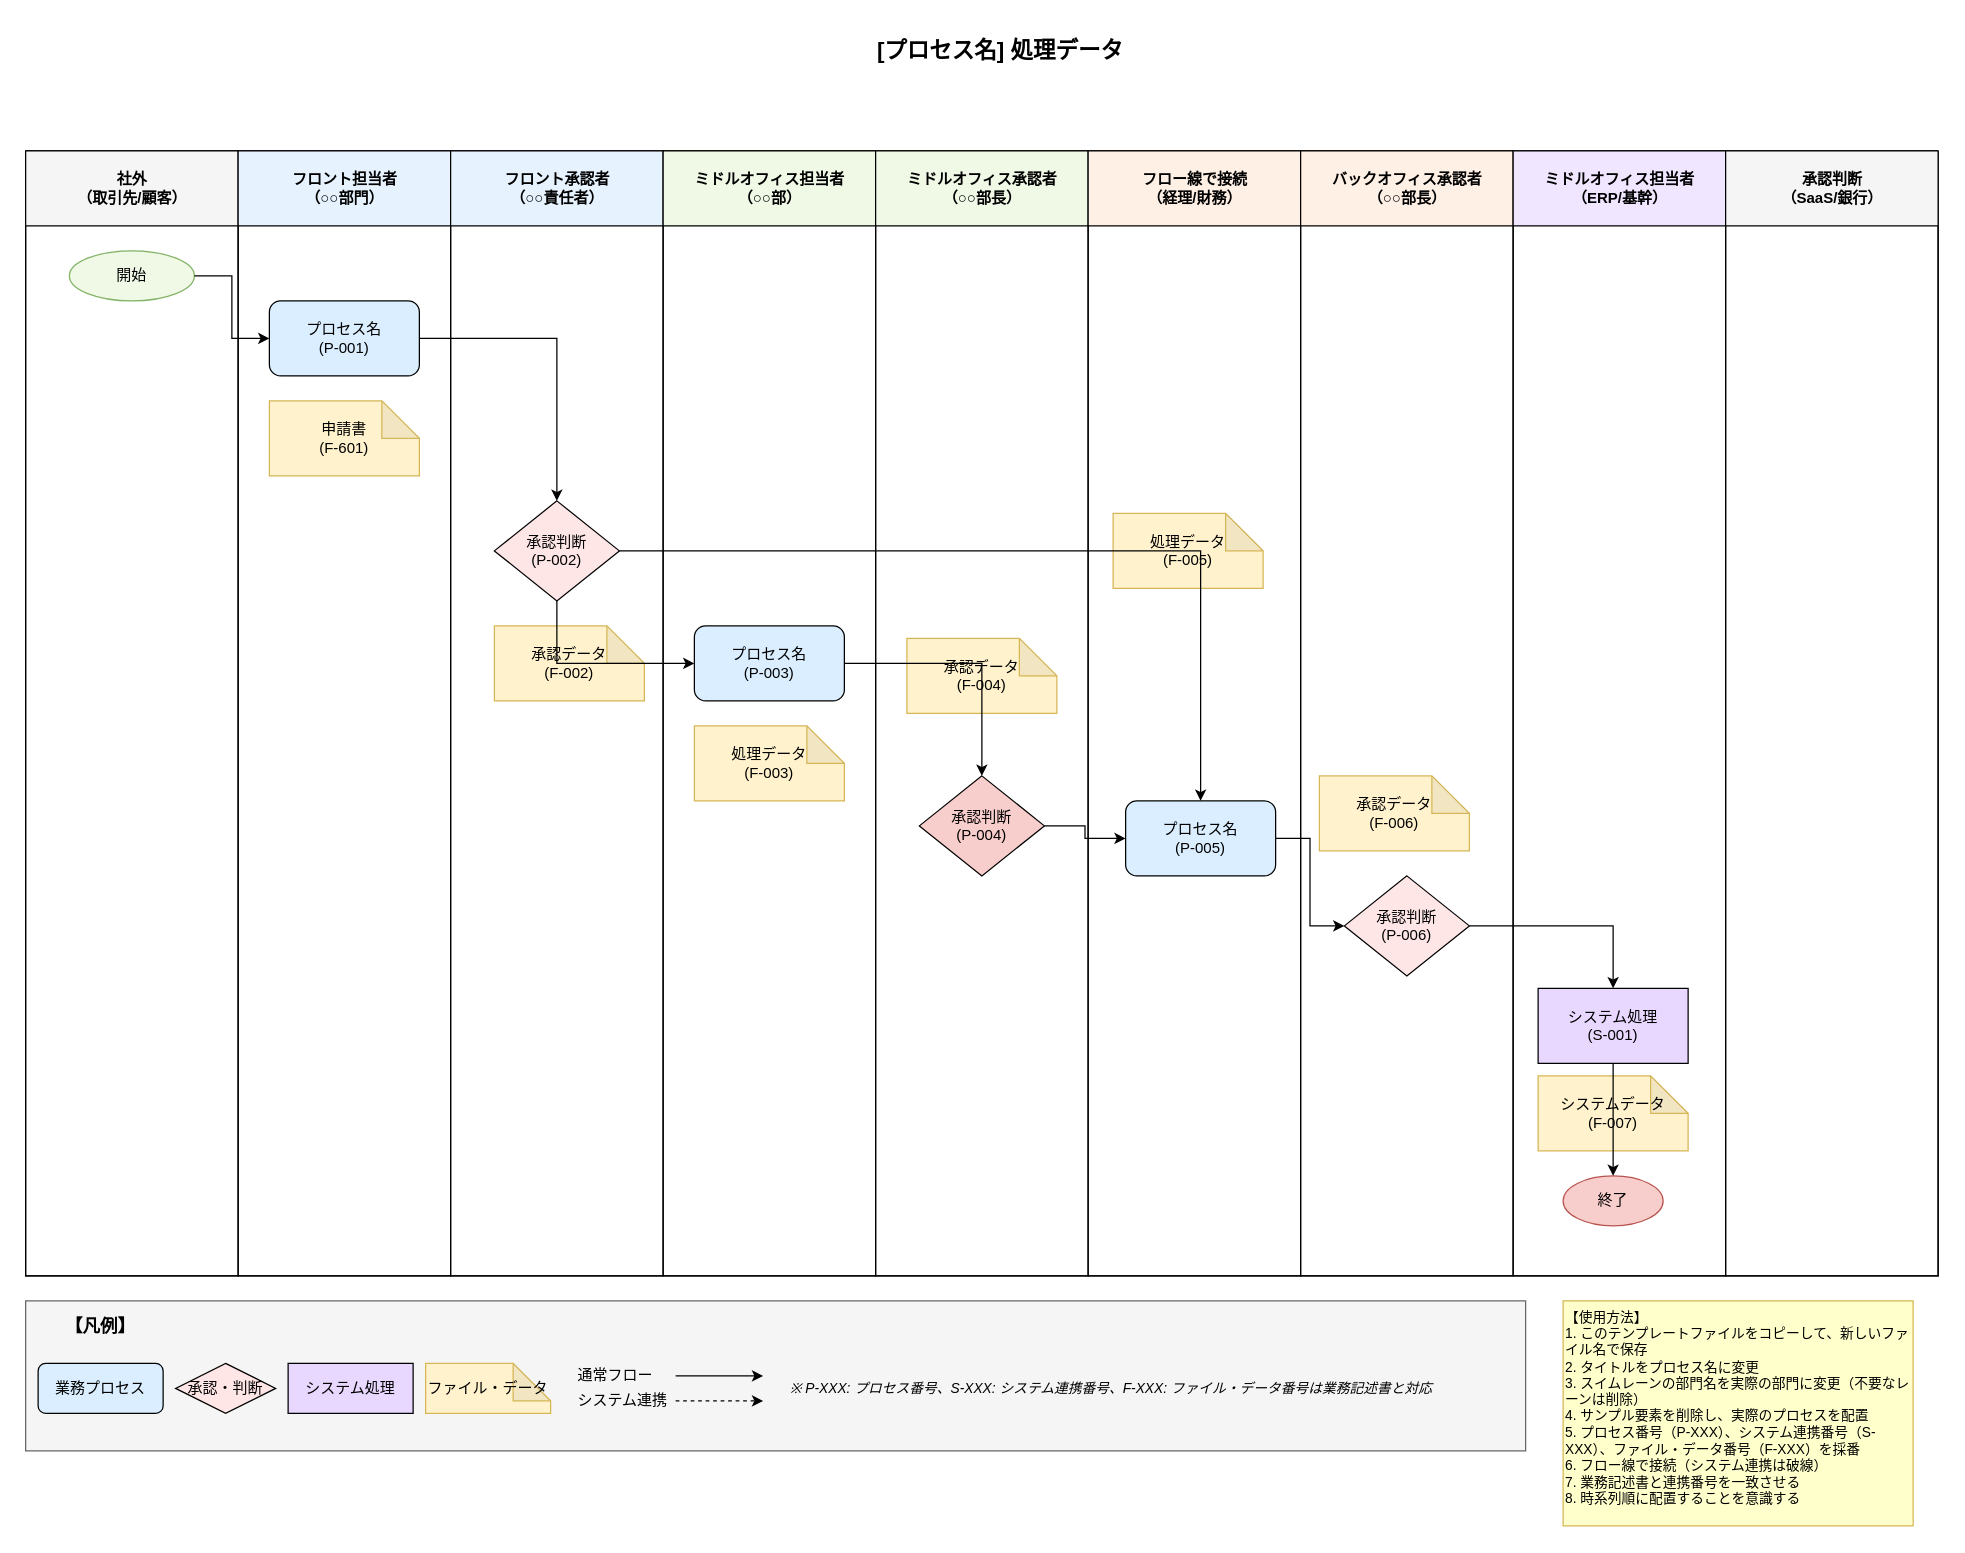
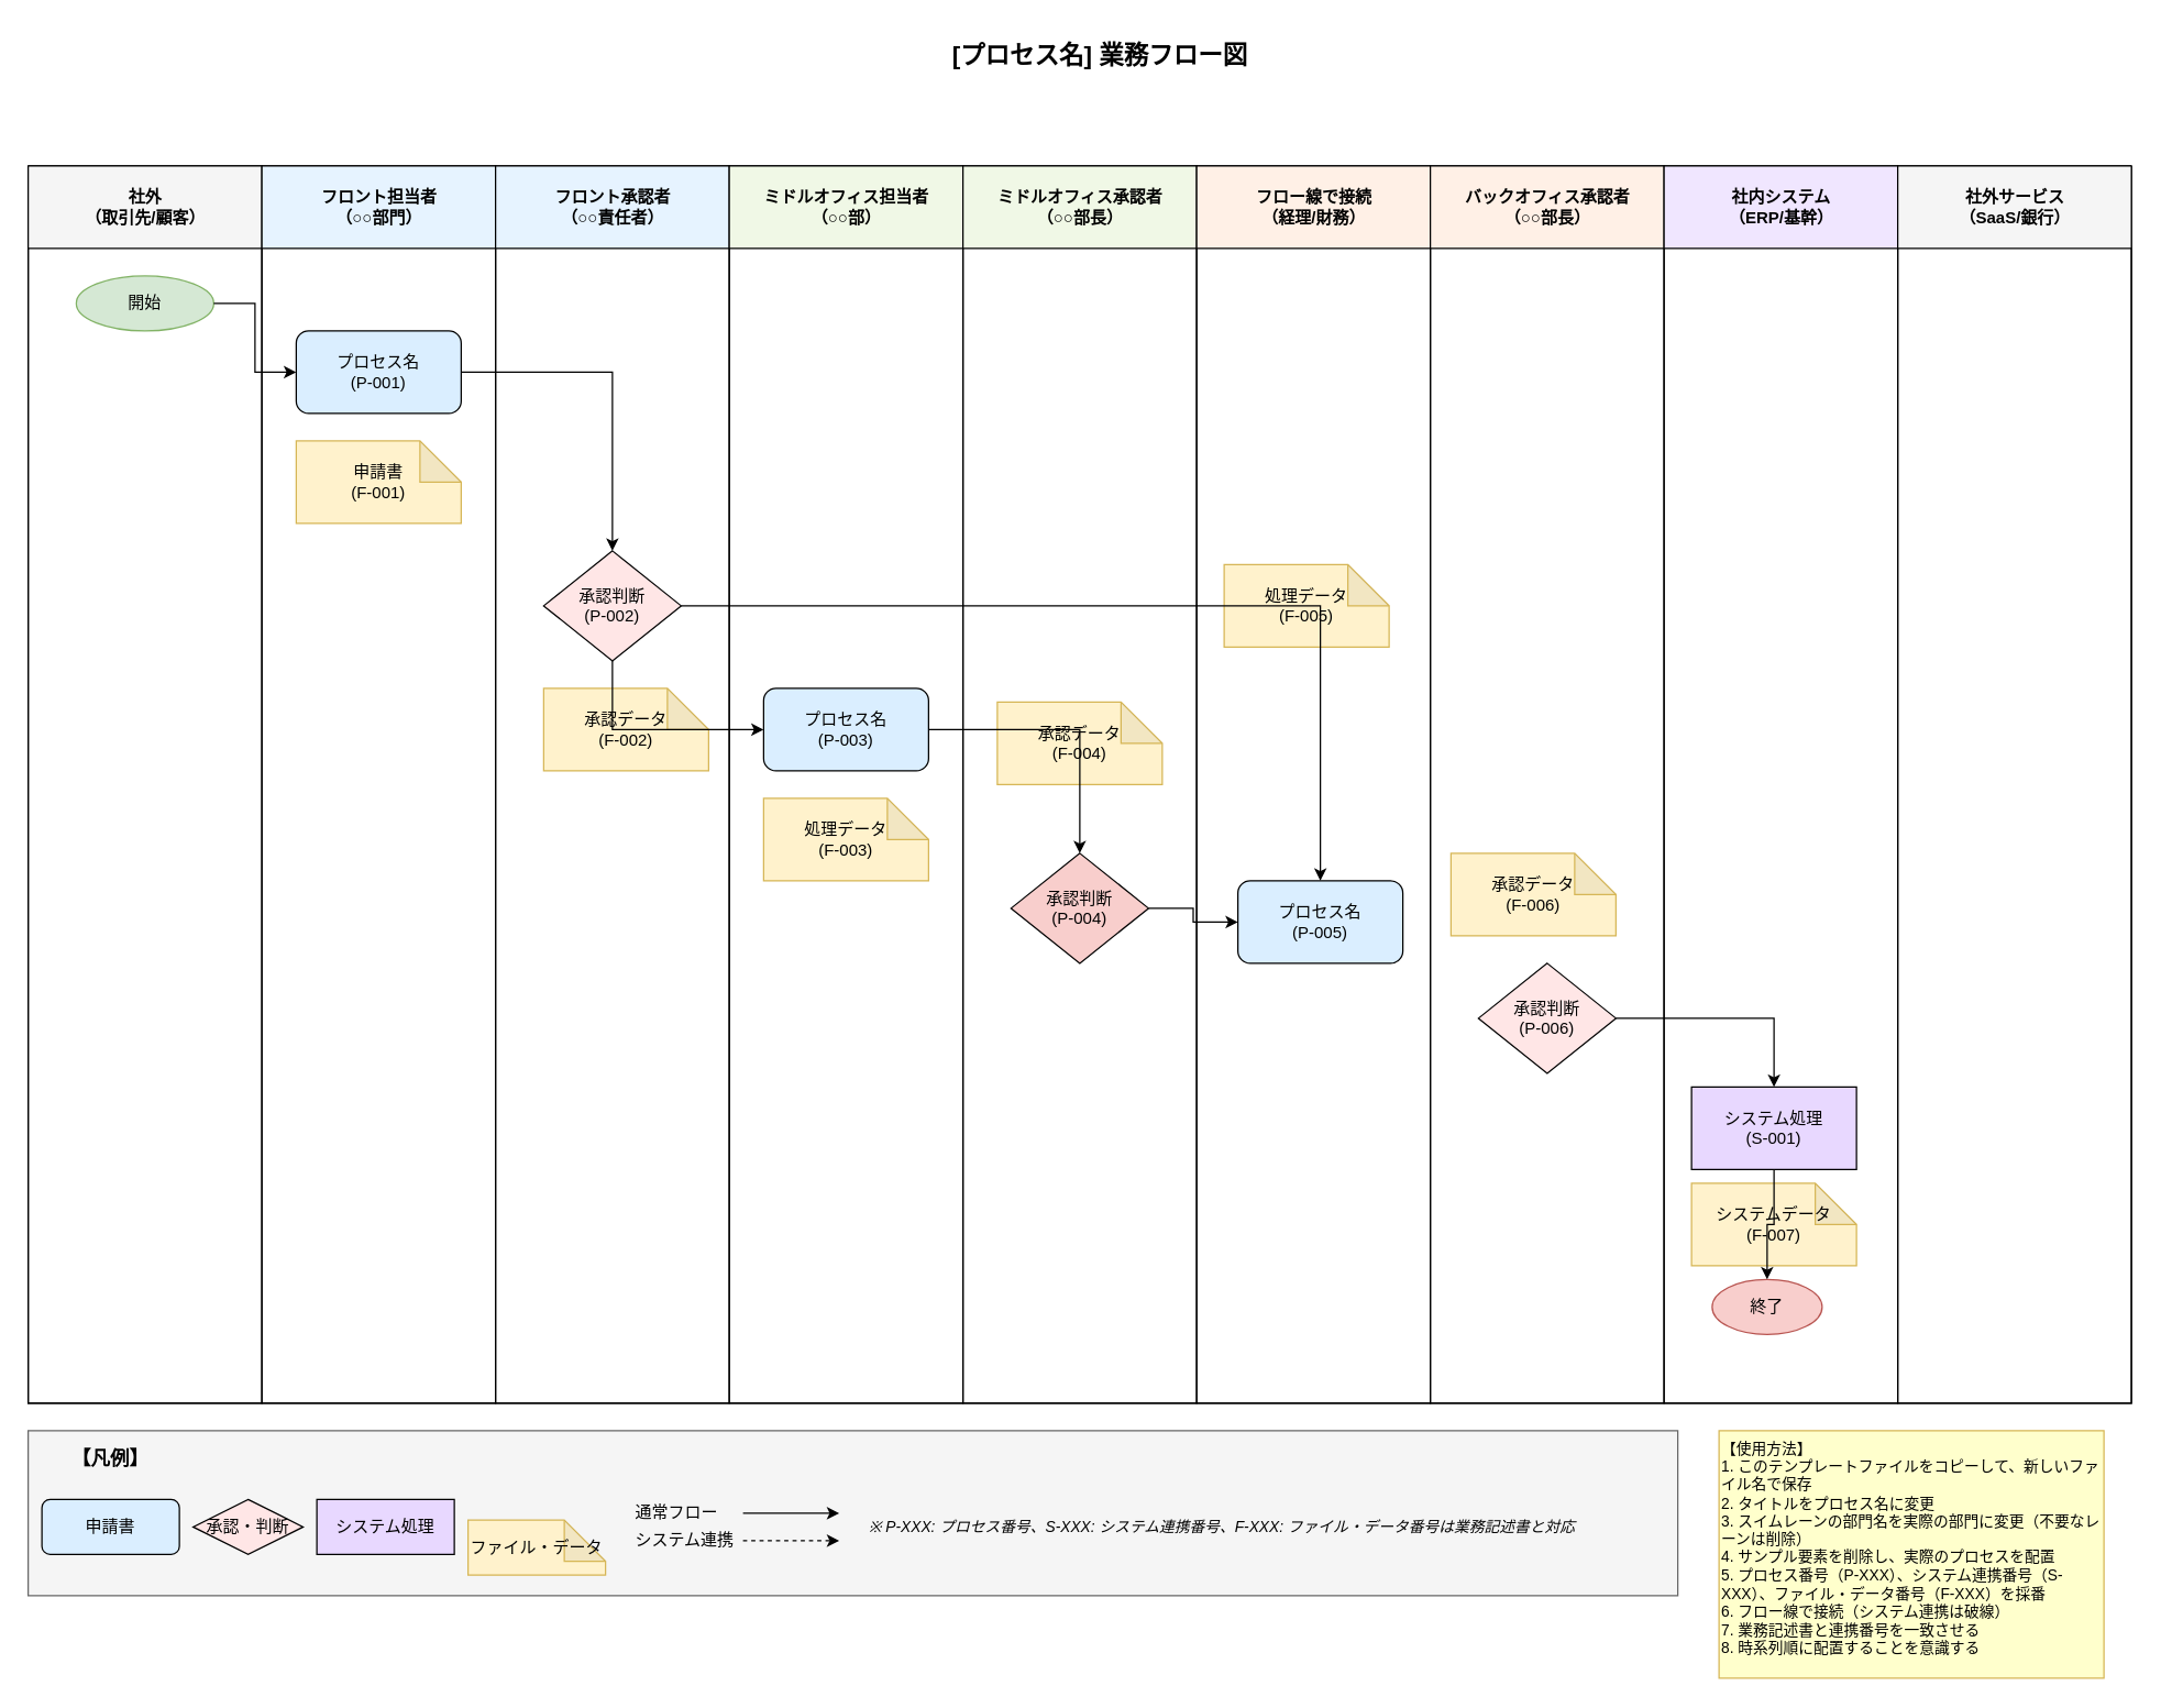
  <mxCell id="0" />
  <mxCell id="1" parent="0" />
- <mxCell id="2" value="[プロセス名] 処理データ" style="text;html=1;strokeColor=none;fillColor=none;align=center;verticalAlign=middle;whiteSpace=wrap;rounded=0;fontSize=18;fontStyle=1" parent="1" vertex="1"><mxGeometry x="600" y="20" width="400" height="40" as="geometry" /></mxCell>
+ <mxCell id="2" value="[プロセス名] 業務フロー図" style="text;html=1;strokeColor=none;fillColor=none;align=center;verticalAlign=middle;whiteSpace=wrap;rounded=0;fontSize=18;fontStyle=1" parent="1" vertex="1"><mxGeometry x="600" y="20" width="400" height="40" as="geometry" /></mxCell>
  <mxCell id="3" value="" style="swimlane;startSize=0;" parent="1" vertex="1"><mxGeometry x="20" y="120" width="1530" height="900" as="geometry" /></mxCell>
  <mxCell id="4" value="社外&lt;br&gt;（取引先/顧客）" style="swimlane;html=1;startSize=60;fillColor=#F5F5F5;" parent="3" vertex="1"><mxGeometry width="170" height="900" as="geometry" /></mxCell>
- <mxCell id="5" value="開始" style="ellipse;whiteSpace=wrap;html=1;fillColor=#f0f8e6;strokeColor=#82B366;" parent="4" vertex="1"><mxGeometry x="35" y="80" width="100" height="40" as="geometry" /></mxCell>
+ <mxCell id="5" value="開始" style="ellipse;whiteSpace=wrap;html=1;fillColor=#D5E8D4;strokeColor=#82B366;" parent="4" vertex="1"><mxGeometry x="35" y="80" width="100" height="40" as="geometry" /></mxCell>
  <mxCell id="6" value="フロント担当者&lt;br&gt;（○○部門）" style="swimlane;html=1;startSize=60;fillColor=#E6F3FF;" parent="3" vertex="1"><mxGeometry x="170" width="170" height="900" as="geometry" /></mxCell>
  <mxCell id="7" value="プロセス名&lt;br&gt;(P-001)" style="rounded=1;whiteSpace=wrap;html=1;fillColor=#DAEEFF;strokeColor=#000000;" parent="6" vertex="1"><mxGeometry x="25" y="120" width="120" height="60" as="geometry" /></mxCell>
- <mxCell id="8" value="申請書&lt;br&gt;(F-601)" style="shape=note;whiteSpace=wrap;html=1;backgroundOutline=1;darkOpacity=0.05;fillColor=#FFF2CC;strokeColor=#D6B656;" parent="6" vertex="1"><mxGeometry x="25" y="200" width="120" height="60" as="geometry" /></mxCell>
+ <mxCell id="8" value="申請書&lt;br&gt;(F-001)" style="shape=note;whiteSpace=wrap;html=1;backgroundOutline=1;darkOpacity=0.05;fillColor=#FFF2CC;strokeColor=#D6B656;" parent="6" vertex="1"><mxGeometry x="25" y="200" width="120" height="60" as="geometry" /></mxCell>
  <mxCell id="9" value="フロント承認者&lt;br&gt;（○○責任者）" style="swimlane;html=1;startSize=60;fillColor=#E6F3FF;" parent="3" vertex="1"><mxGeometry x="340" width="170" height="900" as="geometry" /></mxCell>
  <mxCell id="10" value="承認判断&lt;br&gt;(P-002)" style="rhombus;whiteSpace=wrap;html=1;fillColor=#FFE6E6;" parent="9" vertex="1"><mxGeometry x="35" y="280" width="100" height="80" as="geometry" /></mxCell>
  <mxCell id="11" value="承認データ&lt;br&gt;(F-002)" style="shape=note;whiteSpace=wrap;html=1;backgroundOutline=1;darkOpacity=0.05;fillColor=#FFF2CC;strokeColor=#D6B656;" parent="9" vertex="1"><mxGeometry x="35" y="380" width="120" height="60" as="geometry" /></mxCell>
  <mxCell id="12" value="ミドルオフィス担当者&lt;br&gt;（○○部）" style="swimlane;html=1;startSize=60;fillColor=#F0F8E6;" parent="3" vertex="1"><mxGeometry x="510" width="170" height="900" as="geometry" /></mxCell>
  <mxCell id="13" value="プロセス名&lt;br&gt;(P-003)" style="rounded=1;whiteSpace=wrap;html=1;fillColor=#DAEEFF;strokeColor=#000000;" parent="12" vertex="1"><mxGeometry x="25" y="380" width="120" height="60" as="geometry" /></mxCell>
  <mxCell id="14" value="処理データ&lt;br&gt;(F-003)" style="shape=note;whiteSpace=wrap;html=1;backgroundOutline=1;darkOpacity=0.05;fillColor=#FFF2CC;strokeColor=#D6B656;" parent="12" vertex="1"><mxGeometry x="25" y="460" width="120" height="60" as="geometry" /></mxCell>
  <mxCell id="15" value="ミドルオフィス承認者&lt;br&gt;（○○部長）" style="swimlane;html=1;startSize=60;fillColor=#F0F8E6;" parent="3" vertex="1"><mxGeometry x="680" width="170" height="900" as="geometry" /></mxCell>
  <mxCell id="16" value="承認判断&lt;br&gt;(P-004)" style="rhombus;whiteSpace=wrap;html=1;fillColor=#f8cecc;" parent="15" vertex="1"><mxGeometry x="35" y="500" width="100" height="80" as="geometry" /></mxCell>
  <mxCell id="17" value="承認データ&lt;br&gt;(F-004)" style="shape=note;whiteSpace=wrap;html=1;backgroundOutline=1;darkOpacity=0.05;fillColor=#FFF2CC;strokeColor=#D6B656;" parent="15" vertex="1"><mxGeometry x="25" y="390" width="120" height="60" as="geometry" /></mxCell>
  <mxCell id="18" value="フロー線で接続&lt;br&gt;（経理/財務）" style="swimlane;html=1;startSize=60;fillColor=#FFF0E6;" parent="3" vertex="1"><mxGeometry x="850" width="170" height="900" as="geometry" /></mxCell>
  <mxCell id="19" value="プロセス名&lt;br&gt;(P-005)" style="rounded=1;whiteSpace=wrap;html=1;fillColor=#DAEEFF;strokeColor=#000000;" parent="18" vertex="1"><mxGeometry x="30" y="520" width="120" height="60" as="geometry" /></mxCell>
  <mxCell id="20" value="処理データ&lt;br&gt;(F-005)" style="shape=note;whiteSpace=wrap;html=1;backgroundOutline=1;darkOpacity=0.05;fillColor=#FFF2CC;strokeColor=#D6B656;" parent="18" vertex="1"><mxGeometry x="20" y="290" width="120" height="60" as="geometry" /></mxCell>
  <mxCell id="21" value="バックオフィス承認者&lt;br&gt;（○○部長）" style="swimlane;html=1;startSize=60;fillColor=#FFF0E6;" parent="3" vertex="1"><mxGeometry x="1020" width="170" height="900" as="geometry" /></mxCell>
  <mxCell id="22" value="承認判断&lt;br&gt;(P-006)" style="rhombus;whiteSpace=wrap;html=1;fillColor=#FFE6E6;" parent="21" vertex="1"><mxGeometry x="35" y="580" width="100" height="80" as="geometry" /></mxCell>
  <mxCell id="23" value="承認データ&lt;br&gt;(F-006)" style="shape=note;whiteSpace=wrap;html=1;backgroundOutline=1;darkOpacity=0.05;fillColor=#FFF2CC;strokeColor=#D6B656;" parent="21" vertex="1"><mxGeometry x="15" y="500" width="120" height="60" as="geometry" /></mxCell>
- <mxCell id="24" value="ミドルオフィス担当者&lt;br&gt;（ERP/基幹）" style="swimlane;html=1;startSize=60;fillColor=#F0E6FF;" parent="3" vertex="1"><mxGeometry x="1190" width="170" height="900" as="geometry" /></mxCell>
+ <mxCell id="24" value="社内システム&lt;br&gt;（ERP/基幹）" style="swimlane;html=1;startSize=60;fillColor=#F0E6FF;" parent="3" vertex="1"><mxGeometry x="1190" width="170" height="900" as="geometry" /></mxCell>
  <mxCell id="25" value="システム処理&lt;br&gt;(S-001)" style="rectangle;whiteSpace=wrap;html=1;fillColor=#E8D8FF;strokeColor=#000000;" parent="24" vertex="1"><mxGeometry x="20" y="670" width="120" height="60" as="geometry" /></mxCell>
  <mxCell id="26" value="システムデータ&lt;br&gt;(F-007)" style="shape=note;whiteSpace=wrap;html=1;backgroundOutline=1;darkOpacity=0.05;fillColor=#FFF2CC;strokeColor=#D6B656;" parent="24" vertex="1"><mxGeometry x="20" y="740" width="120" height="60" as="geometry" /></mxCell>
- <mxCell id="27" value="終了" style="ellipse;whiteSpace=wrap;html=1;fillColor=#F8CECC;strokeColor=#B85450;" parent="24" vertex="1"><mxGeometry x="40" y="820" width="80" height="40" as="geometry" /></mxCell>
+ <mxCell id="27" value="終了" style="ellipse;whiteSpace=wrap;html=1;fillColor=#F8CECC;strokeColor=#B85450;" parent="24" vertex="1"><mxGeometry x="35" y="810" width="80" height="40" as="geometry" /></mxCell>
  <mxCell id="28" style="edgeStyle=orthogonalEdgeStyle;rounded=0;orthogonalLoop=1;jettySize=auto;html=1;" parent="24" source="25" target="27" edge="1"><mxGeometry relative="1" as="geometry" /></mxCell>
- <mxCell id="29" value="承認判断&lt;br&gt;（SaaS/銀行）" style="swimlane;html=1;startSize=60;fillColor=#F5F5F5;" parent="3" vertex="1"><mxGeometry x="1360" width="170" height="900" as="geometry" /></mxCell>
+ <mxCell id="29" value="社外サービス&lt;br&gt;（SaaS/銀行）" style="swimlane;html=1;startSize=60;fillColor=#F5F5F5;" parent="3" vertex="1"><mxGeometry x="1360" width="170" height="900" as="geometry" /></mxCell>
  <mxCell id="30" style="edgeStyle=orthogonalEdgeStyle;rounded=0;orthogonalLoop=1;jettySize=auto;html=1;exitX=1;exitY=0.5;exitDx=0;exitDy=0;" edge="1" parent="3" source="10" target="19"><mxGeometry relative="1" as="geometry"><mxPoint x="485.0" y="330.0" as="sourcePoint" /><mxPoint x="605.0" y="390.0" as="targetPoint" /></mxGeometry></mxCell>
  <mxCell id="31" style="edgeStyle=orthogonalEdgeStyle;rounded=0;orthogonalLoop=1;jettySize=auto;html=1;" parent="1" source="5" target="7" edge="1"><mxGeometry relative="1" as="geometry" /></mxCell>
  <mxCell id="32" style="edgeStyle=orthogonalEdgeStyle;rounded=0;orthogonalLoop=1;jettySize=auto;html=1;" parent="1" source="7" target="10" edge="1"><mxGeometry relative="1" as="geometry" /></mxCell>
  <mxCell id="33" style="edgeStyle=orthogonalEdgeStyle;rounded=0;orthogonalLoop=1;jettySize=auto;html=1;exitX=0.5;exitY=1;exitDx=0;exitDy=0;entryX=0;entryY=0.5;entryDx=0;entryDy=0;" parent="1" source="10" target="13" edge="1"><mxGeometry relative="1" as="geometry" /></mxCell>
  <mxCell id="34" style="edgeStyle=orthogonalEdgeStyle;rounded=0;orthogonalLoop=1;jettySize=auto;html=1;" parent="1" source="13" target="16" edge="1"><mxGeometry relative="1" as="geometry" /></mxCell>
  <mxCell id="35" style="edgeStyle=orthogonalEdgeStyle;rounded=0;orthogonalLoop=1;jettySize=auto;html=1;" parent="1" source="16" target="19" edge="1"><mxGeometry relative="1" as="geometry" /></mxCell>
- <mxCell id="36" style="edgeStyle=orthogonalEdgeStyle;rounded=0;orthogonalLoop=1;jettySize=auto;html=1;" parent="1" source="19" target="22" edge="1"><mxGeometry relative="1" as="geometry" /></mxCell>
  <mxCell id="37" style="edgeStyle=orthogonalEdgeStyle;rounded=0;orthogonalLoop=1;jettySize=auto;html=1;" parent="1" source="22" target="25" edge="1"><mxGeometry relative="1" as="geometry" /></mxCell>
  <mxCell id="38" value="" style="rounded=0;whiteSpace=wrap;html=1;fillColor=#F5F5F5;strokeColor=#666666;strokeWidth=1;" parent="1" vertex="1"><mxGeometry x="20" y="1040" width="1200" height="120" as="geometry" /></mxCell>
  <mxCell id="39" value="【凡例】" style="text;html=1;fontSize=14;fontStyle=1;verticalAlign=middle;align=left;" parent="1" vertex="1"><mxGeometry x="50" y="1045" width="100" height="30" as="geometry" /></mxCell>
- <mxCell id="40" value="業務プロセス" style="rounded=1;whiteSpace=wrap;html=1;fillColor=#DAEEFF;" parent="1" vertex="1"><mxGeometry x="30" y="1090" width="100" height="40" as="geometry" /></mxCell>
+ <mxCell id="40" value="申請書" style="rounded=1;whiteSpace=wrap;html=1;fillColor=#DAEEFF;" parent="1" vertex="1"><mxGeometry x="30" y="1090" width="100" height="40" as="geometry" /></mxCell>
  <mxCell id="41" value="承認・判断" style="rhombus;whiteSpace=wrap;html=1;fillColor=#FFE6E6;" parent="1" vertex="1"><mxGeometry x="140" y="1090" width="80" height="40" as="geometry" /></mxCell>
  <mxCell id="42" value="システム処理" style="rectangle;whiteSpace=wrap;html=1;fillColor=#E8D8FF;" parent="1" vertex="1"><mxGeometry x="230" y="1090" width="100" height="40" as="geometry" /></mxCell>
- <mxCell id="43" value="ファイル・データ" style="shape=note;whiteSpace=wrap;html=1;backgroundOutline=1;darkOpacity=0.05;fillColor=#FFF2CC;strokeColor=#D6B656;" parent="1" vertex="1"><mxGeometry x="340" y="1090" width="100" height="40" as="geometry" /></mxCell>
+ <mxCell id="43" value="ファイル・データ" style="shape=note;whiteSpace=wrap;html=1;backgroundOutline=1;darkOpacity=0.05;fillColor=#FFF2CC;strokeColor=#D6B656;" parent="1" vertex="1"><mxGeometry x="340" y="1105" width="100" height="40" as="geometry" /></mxCell>
  <mxCell id="44" value="通常フロー" style="text;html=1;fontSize=12;verticalAlign=middle;align=left;" parent="1" vertex="1"><mxGeometry x="460" y="1090" width="80" height="20" as="geometry" /></mxCell>
  <mxCell id="45" value="" style="endArrow=classic;html=1;strokeWidth=1;" parent="1" edge="1"><mxGeometry width="50" height="50" relative="1" as="geometry"><mxPoint x="540" y="1100" as="sourcePoint" /><mxPoint x="610" y="1100" as="targetPoint" /></mxGeometry></mxCell>
  <mxCell id="46" value="システム連携" style="text;html=1;fontSize=12;verticalAlign=middle;align=left;" parent="1" vertex="1"><mxGeometry x="460" y="1110" width="80" height="20" as="geometry" /></mxCell>
  <mxCell id="47" value="" style="endArrow=classic;html=1;strokeWidth=1;dashed=1;" parent="1" edge="1"><mxGeometry width="50" height="50" relative="1" as="geometry"><mxPoint x="540" y="1120" as="sourcePoint" /><mxPoint x="610" y="1120" as="targetPoint" /></mxGeometry></mxCell>
  <mxCell id="48" value="※ P-XXX: プロセス番号、S-XXX: システム連携番号、F-XXX: ファイル・データ番号は業務記述書と対応" style="text;html=1;fontSize=11;verticalAlign=middle;align=left;fontStyle=2;" parent="1" vertex="1"><mxGeometry x="630" y="1095" width="380" height="30" as="geometry" /></mxCell>
  <mxCell id="49" value="【使用方法】&#10;1. このテンプレートファイルをコピーして、新しいファイル名で保存&#10;2. タイトルをプロセス名に変更&#10;3. スイムレーンの部門名を実際の部門に変更（不要なレーンは削除）&#10;4. サンプル要素を削除し、実際のプロセスを配置&#10;5. プロセス番号（P-XXX）、システム連携番号（S-XXX）、ファイル・データ番号（F-XXX）を採番&#10;6. フロー線で接続（システム連携は破線）&#10;7. 業務記述書と連携番号を一致させる&#10;8. 時系列順に配置することを意識する" style="text;html=1;fontSize=11;verticalAlign=top;align=left;fillColor=#FFFFCC;strokeColor=#D6B656;whiteSpace=wrap;" parent="1" vertex="1"><mxGeometry x="1250" y="1040" width="280" height="180" as="geometry" /></mxCell>
